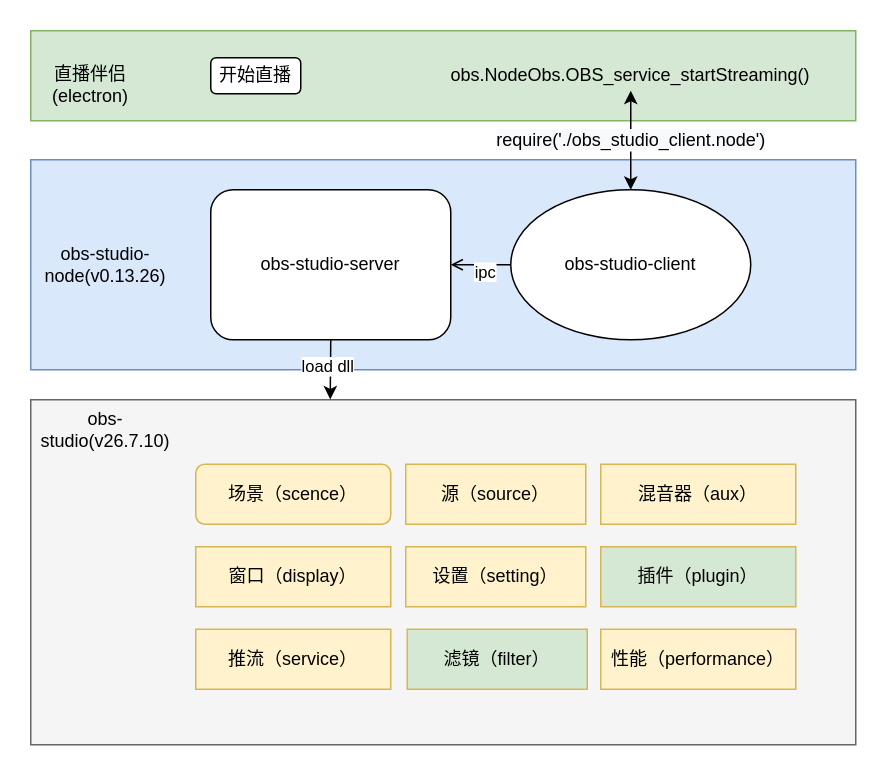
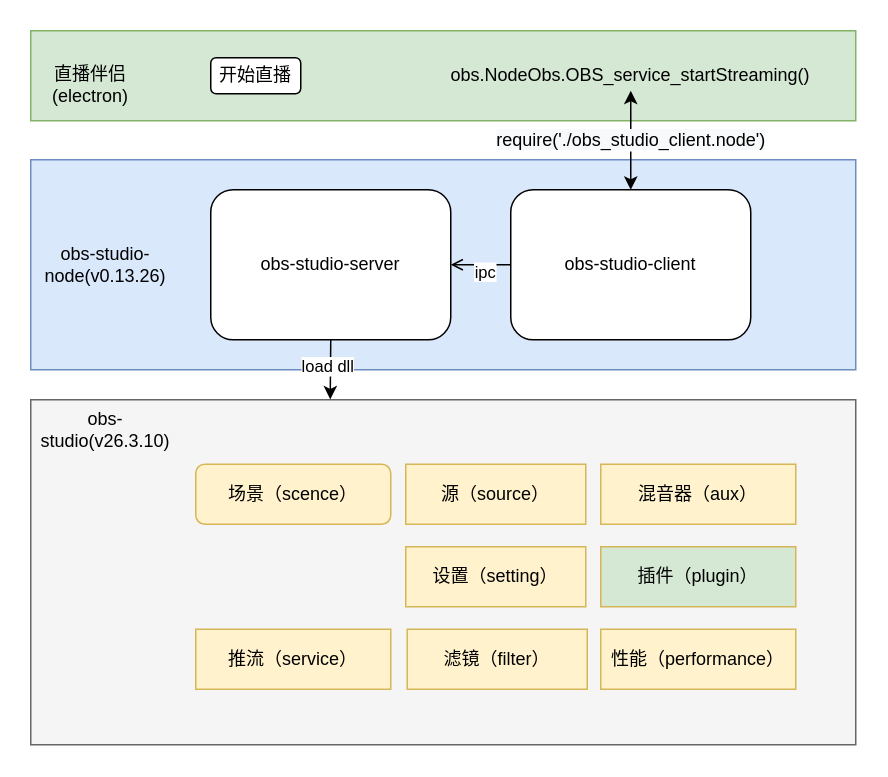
  <mxCell id="0" />
  <mxCell id="1" parent="0" />
  <mxCell id="2" value="" style="rounded=0;whiteSpace=wrap;fillColor=#d5e8d4;strokeColor=#82b366;" vertex="1" parent="1"><mxGeometry x="20" y="20" width="550" height="60" as="geometry" /></mxCell>
  <mxCell id="3" value="" style="rounded=0;whiteSpace=wrap;html=1;fillColor=#dae8fc;strokeColor=#6c8ebf;" vertex="1" parent="1"><mxGeometry x="20" y="106" width="550" height="140" as="geometry" /></mxCell>
  <mxCell id="4" value="" style="rounded=0;whiteSpace=wrap;html=1;fillColor=#f5f5f5;strokeColor=#666666;fontColor=#333333;" vertex="1" parent="1"><mxGeometry x="20" y="266" width="550" height="230" as="geometry" /></mxCell>
  <mxCell id="5" value="直播伴侣(electron)" style="text;html=1;strokeColor=none;fillColor=none;align=center;verticalAlign=middle;whiteSpace=wrap;rounded=0;" vertex="1" parent="1"><mxGeometry x="40" y="46" width="40" height="20" as="geometry" /></mxCell>
  <mxCell id="6" value="obs-studio-node(v0.13.26)" style="text;html=1;strokeColor=none;fillColor=none;align=center;verticalAlign=middle;whiteSpace=wrap;rounded=0;fontColor=#000000;" vertex="1" parent="1"><mxGeometry x="40" y="166" width="60" height="20" as="geometry" /></mxCell>
  <mxCell id="7" style="edgeStyle=orthogonalEdgeStyle;rounded=0;orthogonalLoop=1;jettySize=auto;html=1;entryX=1;entryY=0.5;entryDx=0;entryDy=0;fontColor=#000000;endArrow=open;" edge="1" parent="1" source="9" target="12"><mxGeometry relative="1" as="geometry"><mxPoint x="700" y="176" as="targetPoint" /></mxGeometry></mxCell>
  <mxCell id="8" value="ipc" style="edgeLabel;html=1;align=center;verticalAlign=middle;resizable=0;points=[];fontColor=#000000;" vertex="1" connectable="0" parent="7"><mxGeometry x="-0.114" y="4" relative="1" as="geometry"><mxPoint as="offset" /></mxGeometry></mxCell>
- <mxCell id="9" value="obs-studio-client" style="ellipse;whiteSpace=wrap;html=1;fontColor=#000000;" vertex="1" parent="1"><mxGeometry x="340" y="126" width="160" height="100" as="geometry" /></mxCell>
+ <mxCell id="9" value="obs-studio-client" style="rounded=1;whiteSpace=wrap;html=1;fontColor=#000000;" vertex="1" parent="1"><mxGeometry x="340" y="126" width="160" height="100" as="geometry" /></mxCell>
  <mxCell id="10" style="edgeStyle=orthogonalEdgeStyle;rounded=0;orthogonalLoop=1;jettySize=auto;html=1;exitX=0.5;exitY=1;exitDx=0;exitDy=0;entryX=0.363;entryY=-0.001;entryDx=0;entryDy=0;entryPerimeter=0;fontColor=#000000;" edge="1" parent="1" source="12" target="4"><mxGeometry relative="1" as="geometry" /></mxCell>
  <mxCell id="11" value="load dll" style="edgeLabel;html=1;align=center;verticalAlign=middle;resizable=0;points=[];fontColor=#000000;" vertex="1" connectable="0" parent="10"><mxGeometry x="-0.102" y="-2" relative="1" as="geometry"><mxPoint as="offset" /></mxGeometry></mxCell>
  <mxCell id="12" value="obs-studio-server" style="rounded=1;whiteSpace=wrap;html=1;fontColor=#000000;" vertex="1" parent="1"><mxGeometry x="140" y="126" width="160" height="100" as="geometry" /></mxCell>
  <mxCell id="13" value="&lt;span style=&quot;font-size: 12px ; background-color: rgb(248 , 249 , 250)&quot;&gt;require('./obs_studio_client.node')&lt;/span&gt;" style="endArrow=classic;startArrow=classic;html=1;fontColor=#000000;exitX=0.5;exitY=0;exitDx=0;exitDy=0;entryX=0.5;entryY=1;entryDx=0;entryDy=0;" edge="1" parent="1" source="9" target="14"><mxGeometry width="50" height="50" relative="1" as="geometry"><mxPoint x="300" y="-34" as="sourcePoint" /><mxPoint x="420" y="76" as="targetPoint" /><mxPoint as="offset" /></mxGeometry></mxCell>
  <mxCell id="14" value="obs.NodeObs.OBS_service_startStreaming()" style="text;strokeColor=none;fillColor=none;align=center;verticalAlign=middle;whiteSpace=wrap;rounded=0;fontColor=#000000;" vertex="1" parent="1"><mxGeometry x="290" y="40" width="260" height="20" as="geometry" /></mxCell>
- <mxCell id="15" value="obs-studio(v26.7.10)" style="text;html=1;strokeColor=none;fillColor=none;align=center;verticalAlign=middle;whiteSpace=wrap;rounded=0;fontColor=#000000;" vertex="1" parent="1"><mxGeometry x="50" y="276" width="40" height="20" as="geometry" /></mxCell>
+ <mxCell id="15" value="obs-studio(v26.3.10)" style="text;html=1;strokeColor=none;fillColor=none;align=center;verticalAlign=middle;whiteSpace=wrap;rounded=0;fontColor=#000000;" vertex="1" parent="1"><mxGeometry x="50" y="276" width="40" height="20" as="geometry" /></mxCell>
  <mxCell id="16" value="开始直播" style="rounded=1;whiteSpace=wrap;html=1;fontColor=#000000;" vertex="1" parent="1"><mxGeometry x="140" y="38" width="60" height="24" as="geometry" /></mxCell>
  <mxCell id="17" value="场景（scence）" style="whiteSpace=wrap;html=1;fillColor=#fff2cc;strokeColor=#d6b656;rounded=1;" vertex="1" parent="1"><mxGeometry x="130" y="309" width="130" height="40" as="geometry" /></mxCell>
  <mxCell id="18" value="源（source）" style="rounded=0;whiteSpace=wrap;html=1;fillColor=#fff2cc;strokeColor=#d6b656;" vertex="1" parent="1"><mxGeometry x="270" y="309" width="120" height="40" as="geometry" /></mxCell>
  <mxCell id="19" value="混音器（aux）" style="rounded=0;whiteSpace=wrap;html=1;fillColor=#fff2cc;strokeColor=#d6b656;" vertex="1" parent="1"><mxGeometry x="400" y="309" width="130" height="40" as="geometry" /></mxCell>
- <mxCell id="20" value="窗口（display）" style="rounded=0;whiteSpace=wrap;html=1;fillColor=#fff2cc;strokeColor=#d6b656;" vertex="1" parent="1"><mxGeometry x="130" y="364" width="130" height="40" as="geometry" /></mxCell>
  <mxCell id="21" value="设置（setting）" style="rounded=0;whiteSpace=wrap;html=1;fillColor=#fff2cc;strokeColor=#d6b656;" vertex="1" parent="1"><mxGeometry x="270" y="364" width="120" height="40" as="geometry" /></mxCell>
  <mxCell id="22" value="插件（plugin）" style="rounded=0;whiteSpace=wrap;html=1;fillColor=#d5e8d4;strokeColor=#d6b656;" vertex="1" parent="1"><mxGeometry x="400" y="364" width="130" height="40" as="geometry" /></mxCell>
  <mxCell id="23" value="推流（service）" style="rounded=0;whiteSpace=wrap;html=1;fillColor=#fff2cc;strokeColor=#d6b656;" vertex="1" parent="1"><mxGeometry x="130" y="419" width="130" height="40" as="geometry" /></mxCell>
- <mxCell id="24" value="滤镜（filter）" style="rounded=0;whiteSpace=wrap;html=1;fillColor=#d5e8d4;strokeColor=#d6b656;" vertex="1" parent="1"><mxGeometry x="271" y="419" width="120" height="40" as="geometry" /></mxCell>
+ <mxCell id="24" value="滤镜（filter）" style="rounded=0;whiteSpace=wrap;html=1;fillColor=#fff2cc;strokeColor=#d6b656;" vertex="1" parent="1"><mxGeometry x="271" y="419" width="120" height="40" as="geometry" /></mxCell>
  <mxCell id="25" value="性能（performance）" style="rounded=0;whiteSpace=wrap;html=1;fillColor=#fff2cc;strokeColor=#d6b656;" vertex="1" parent="1"><mxGeometry x="400" y="419" width="130" height="40" as="geometry" /></mxCell>
